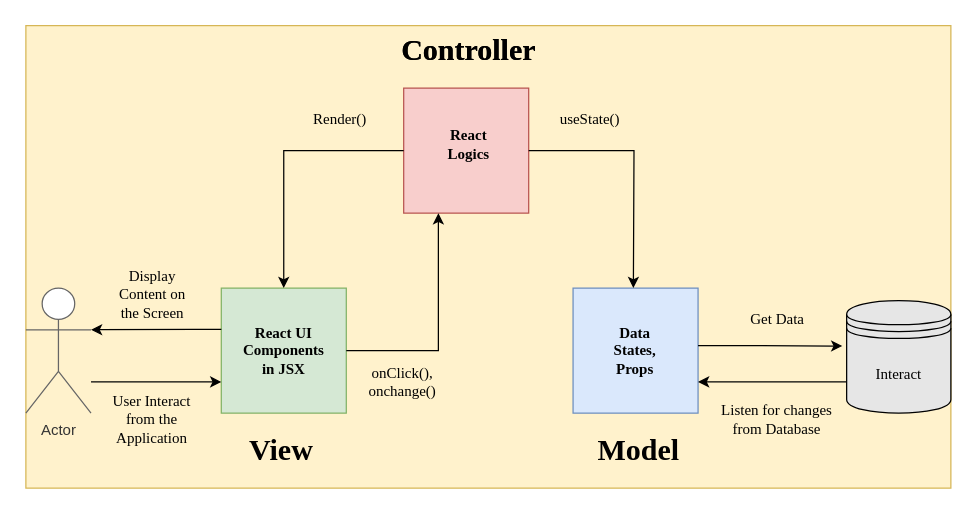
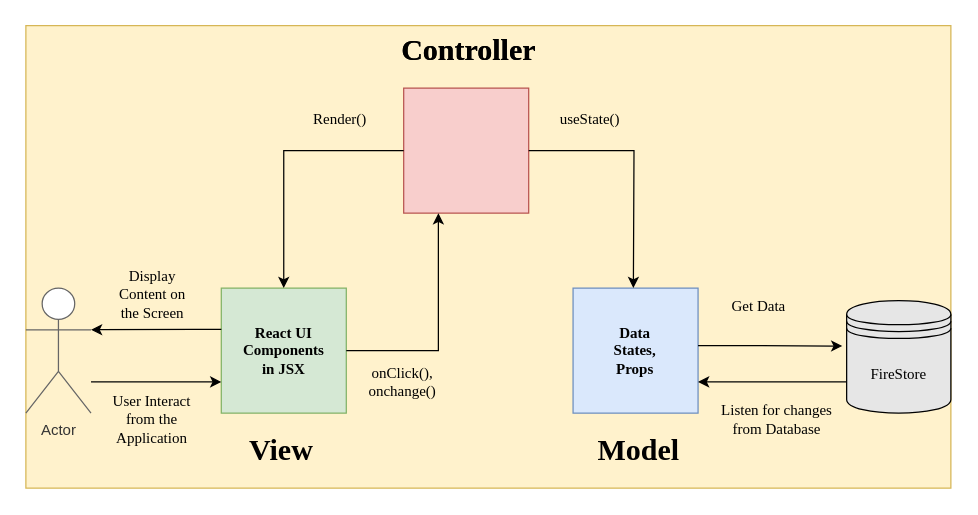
  <mxCell id="0" />
  <mxCell id="1" parent="0" />
  <mxCell id="2" value="" style="group;strokeColor=#d6b656;fillColor=#fff2cc;labelBorderColor=#000000;" vertex="1" connectable="0" parent="1"><mxGeometry x="20" y="20" width="740" height="370" as="geometry" /></mxCell>
  <mxCell id="3" value="" style="whiteSpace=wrap;html=1;aspect=fixed;fillColor=#f8cecc;strokeColor=#b85450;" vertex="1" parent="2"><mxGeometry x="302.254" y="50" width="100" height="100" as="geometry" /></mxCell>
  <mxCell id="4" value="" style="whiteSpace=wrap;html=1;aspect=fixed;fillColor=#d5e8d4;strokeColor=#82b366;" vertex="1" parent="2"><mxGeometry x="156.338" y="210" width="100" height="100" as="geometry" /></mxCell>
  <mxCell id="5" style="edgeStyle=orthogonalEdgeStyle;rounded=0;orthogonalLoop=1;jettySize=auto;html=1;" edge="1" parent="2" source="3" target="4"><mxGeometry relative="1" as="geometry" /></mxCell>
  <mxCell id="6" value="" style="whiteSpace=wrap;html=1;aspect=fixed;fillColor=#dae8fc;strokeColor=#6c8ebf;" vertex="1" parent="2"><mxGeometry x="437.746" y="210" width="100" height="100" as="geometry" /></mxCell>
  <mxCell id="7" style="edgeStyle=orthogonalEdgeStyle;rounded=0;orthogonalLoop=1;jettySize=auto;html=1;" edge="1" parent="2" source="4" target="3"><mxGeometry relative="1" as="geometry"><Array as="points"><mxPoint x="330" y="260" /></Array></mxGeometry></mxCell>
  <mxCell id="8" value="Controller" style="text;strokeColor=none;fillColor=none;html=1;fontSize=24;fontStyle=1;verticalAlign=middle;align=center;fontFamily=Tahoma;" vertex="1" parent="2"><mxGeometry x="302.254" width="104.225" height="40" as="geometry" /></mxCell>
  <mxCell id="9" value="Model" style="text;strokeColor=none;fillColor=none;html=1;fontSize=24;fontStyle=1;verticalAlign=middle;align=center;fontFamily=Tahoma;" vertex="1" parent="2"><mxGeometry x="437.746" y="320" width="104.225" height="40" as="geometry" /></mxCell>
  <mxCell id="10" style="edgeStyle=orthogonalEdgeStyle;rounded=0;orthogonalLoop=1;jettySize=auto;html=1;entryX=0;entryY=0.75;entryDx=0;entryDy=0;" edge="1" parent="2" source="11" target="4"><mxGeometry relative="1" as="geometry"><Array as="points"><mxPoint x="83.38" y="285" /><mxPoint x="83.38" y="285" /></Array></mxGeometry></mxCell>
  <mxCell id="11" value="Actor" style="shape=umlActor;verticalLabelPosition=bottom;verticalAlign=top;html=1;outlineConnect=0;strokeColor=#666666;fontColor=#333333;fillColor=#FFFFFF;" vertex="1" parent="2"><mxGeometry y="210" width="52.11" height="100" as="geometry" /></mxCell>
  <mxCell id="12" style="edgeStyle=orthogonalEdgeStyle;rounded=0;orthogonalLoop=1;jettySize=auto;html=1;entryX=1;entryY=0.333;entryDx=0;entryDy=0;entryPerimeter=0;" edge="1" parent="2" source="4" target="11"><mxGeometry relative="1" as="geometry"><Array as="points"><mxPoint x="135.493" y="243" /><mxPoint x="135.493" y="243" /></Array></mxGeometry></mxCell>
  <mxCell id="13" style="edgeStyle=orthogonalEdgeStyle;rounded=0;orthogonalLoop=1;jettySize=auto;html=1;entryX=1;entryY=0.75;entryDx=0;entryDy=0;" edge="1" parent="2" source="14" target="6"><mxGeometry relative="1" as="geometry"><Array as="points"><mxPoint x="635.775" y="285" /><mxPoint x="635.775" y="285" /></Array></mxGeometry></mxCell>
- <mxCell id="14" value="Interact" style="shape=datastore;whiteSpace=wrap;html=1;fillColor=#E6E6E6;fontFamily=Tahoma;" vertex="1" parent="2"><mxGeometry x="656.62" y="220" width="83.38" height="90" as="geometry" /></mxCell>
+ <mxCell id="14" value="FireStore" style="shape=datastore;whiteSpace=wrap;html=1;fillColor=#E6E6E6;fontFamily=Tahoma;" vertex="1" parent="2"><mxGeometry x="656.62" y="220" width="83.38" height="90" as="geometry" /></mxCell>
  <mxCell id="15" style="edgeStyle=orthogonalEdgeStyle;rounded=0;orthogonalLoop=1;jettySize=auto;html=1;entryX=-0.042;entryY=0.404;entryDx=0;entryDy=0;entryPerimeter=0;" edge="1" parent="2" source="6" target="14"><mxGeometry relative="1" as="geometry"><Array as="points"><mxPoint x="573.239" y="256" /><mxPoint x="573.239" y="256" /></Array></mxGeometry></mxCell>
  <mxCell id="16" value="Render()" style="text;html=1;strokeColor=none;fillColor=none;align=center;verticalAlign=middle;whiteSpace=wrap;rounded=0;fontFamily=Tahoma;" vertex="1" parent="2"><mxGeometry x="220.003" y="60" width="62.535" height="30" as="geometry" /></mxCell>
- <mxCell id="17" value="Get Data" style="text;html=1;strokeColor=none;fillColor=none;align=center;verticalAlign=middle;whiteSpace=wrap;rounded=0;fontFamily=Tahoma;" vertex="1" parent="2"><mxGeometry x="570.003" y="220" width="62.535" height="30" as="geometry" /></mxCell>
+ <mxCell id="17" value="Get Data" style="text;html=1;strokeColor=none;fillColor=none;align=center;verticalAlign=middle;whiteSpace=wrap;rounded=0;fontFamily=Tahoma;" vertex="1" parent="2"><mxGeometry x="555.003" y="210" width="62.535" height="30" as="geometry" /></mxCell>
  <mxCell id="18" value="useState()" style="text;html=1;strokeColor=none;fillColor=none;align=center;verticalAlign=middle;whiteSpace=wrap;rounded=0;fontFamily=Tahoma;" vertex="1" parent="2"><mxGeometry x="420.003" y="60" width="62.535" height="30" as="geometry" /></mxCell>
  <mxCell id="19" value="onClick(), onchange()" style="text;html=1;strokeColor=none;fillColor=none;align=center;verticalAlign=middle;whiteSpace=wrap;rounded=0;fontFamily=Tahoma;" vertex="1" parent="2"><mxGeometry x="270.003" y="270" width="62.535" height="30" as="geometry" /></mxCell>
  <mxCell id="20" value="Display Content on the Screen" style="text;html=1;strokeColor=none;fillColor=none;align=center;verticalAlign=middle;whiteSpace=wrap;rounded=0;fontFamily=Tahoma;" vertex="1" parent="2"><mxGeometry x="70.003" y="200" width="62.535" height="30" as="geometry" /></mxCell>
  <mxCell id="21" value="User Interact from the Application" style="text;html=1;strokeColor=none;fillColor=none;align=center;verticalAlign=middle;whiteSpace=wrap;rounded=0;fontFamily=Tahoma;" vertex="1" parent="2"><mxGeometry x="61.27" y="300" width="80" height="30" as="geometry" /></mxCell>
  <mxCell id="22" value="React UI Components in JSX" style="text;html=1;strokeColor=none;fillColor=none;align=center;verticalAlign=middle;whiteSpace=wrap;rounded=0;fontStyle=1;fontFamily=Tahoma;" vertex="1" parent="2"><mxGeometry x="175.073" y="245" width="62.535" height="30" as="geometry" /></mxCell>
  <mxCell id="23" value="Listen for changes from Database" style="text;html=1;strokeColor=none;fillColor=none;align=center;verticalAlign=middle;whiteSpace=wrap;rounded=0;fontFamily=Tahoma;" vertex="1" parent="2"><mxGeometry x="550.14" y="300" width="102.26" height="30" as="geometry" /></mxCell>
  <mxCell id="24" value="Data States, Props" style="text;html=1;strokeColor=none;fillColor=none;align=center;verticalAlign=middle;whiteSpace=wrap;rounded=0;fontStyle=1;fontFamily=Tahoma;" vertex="1" parent="2"><mxGeometry x="456.483" y="245" width="62.535" height="30" as="geometry" /></mxCell>
- <mxCell id="25" value="React Logics" style="text;html=1;strokeColor=none;fillColor=none;align=center;verticalAlign=middle;whiteSpace=wrap;rounded=0;fontStyle=1;fontFamily=Tahoma;" vertex="1" parent="2"><mxGeometry x="323.103" y="80" width="62.535" height="30" as="geometry" /></mxCell>
  <mxCell id="26" value="Controller" style="text;strokeColor=none;fillColor=none;html=1;fontSize=24;fontStyle=1;verticalAlign=middle;align=center;fontFamily=Tahoma;" vertex="1" parent="2"><mxGeometry x="302.254" width="104.225" height="40" as="geometry" /></mxCell>
  <mxCell id="27" value="View" style="text;strokeColor=none;fillColor=none;html=1;fontSize=24;fontStyle=1;verticalAlign=middle;align=center;fontFamily=Tahoma;" vertex="1" parent="2"><mxGeometry x="152.108" y="320" width="104.225" height="40" as="geometry" /></mxCell>
  <mxCell id="28" style="edgeStyle=orthogonalEdgeStyle;rounded=0;orthogonalLoop=1;jettySize=auto;html=1;fontFamily=Tahoma;" edge="1" parent="1" source="3"><mxGeometry relative="1" as="geometry"><mxPoint x="506" y="230" as="targetPoint" /></mxGeometry></mxCell>
